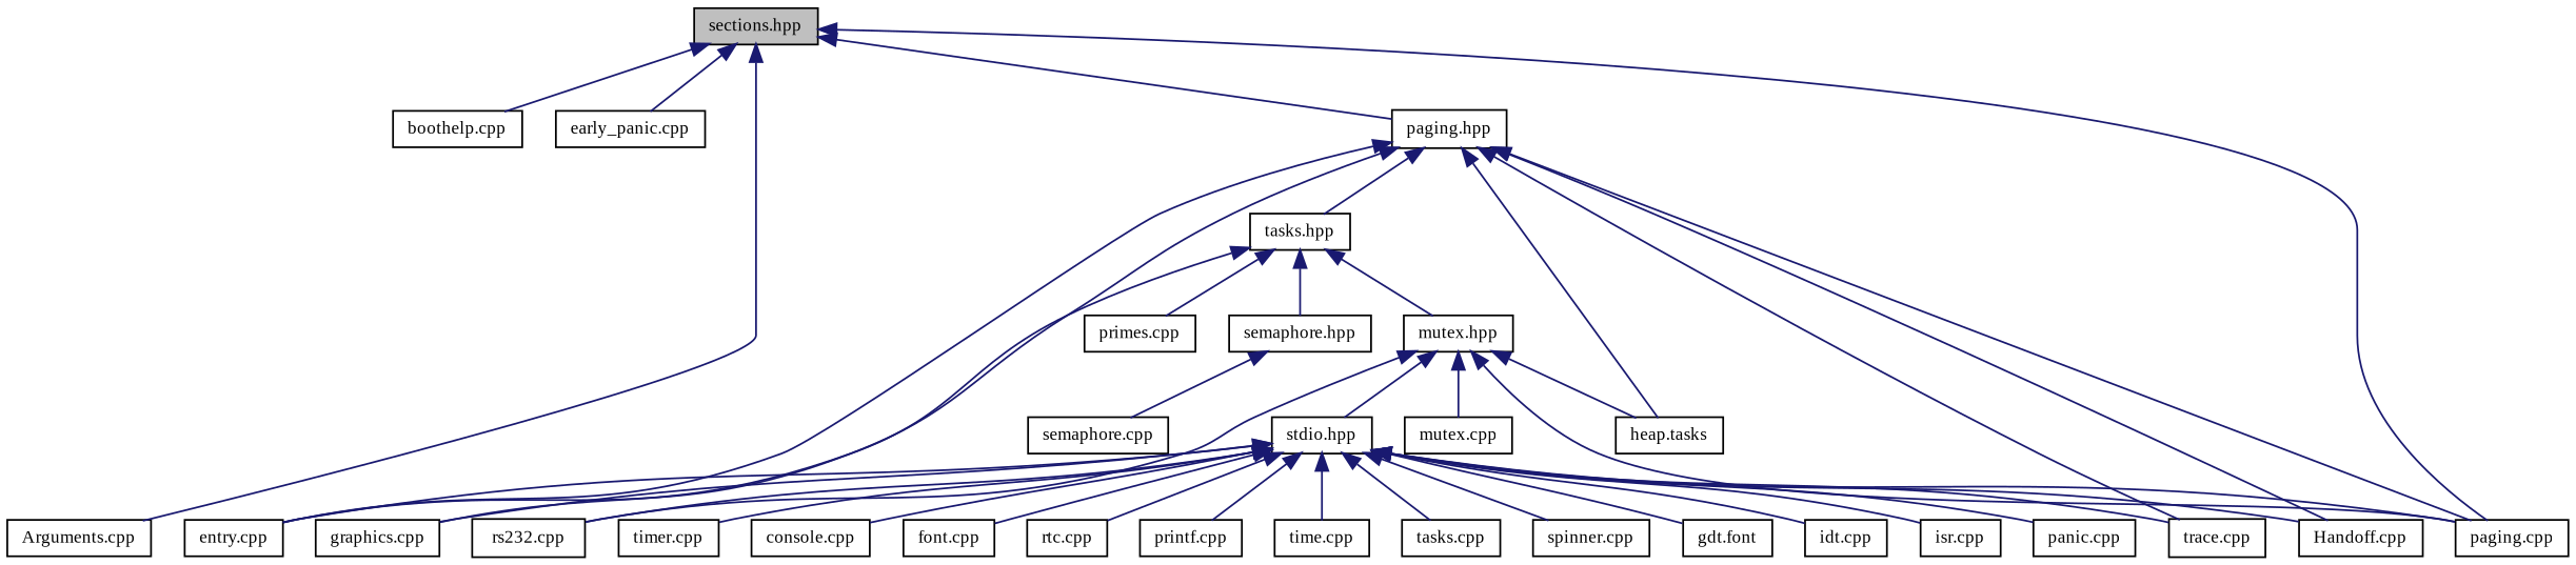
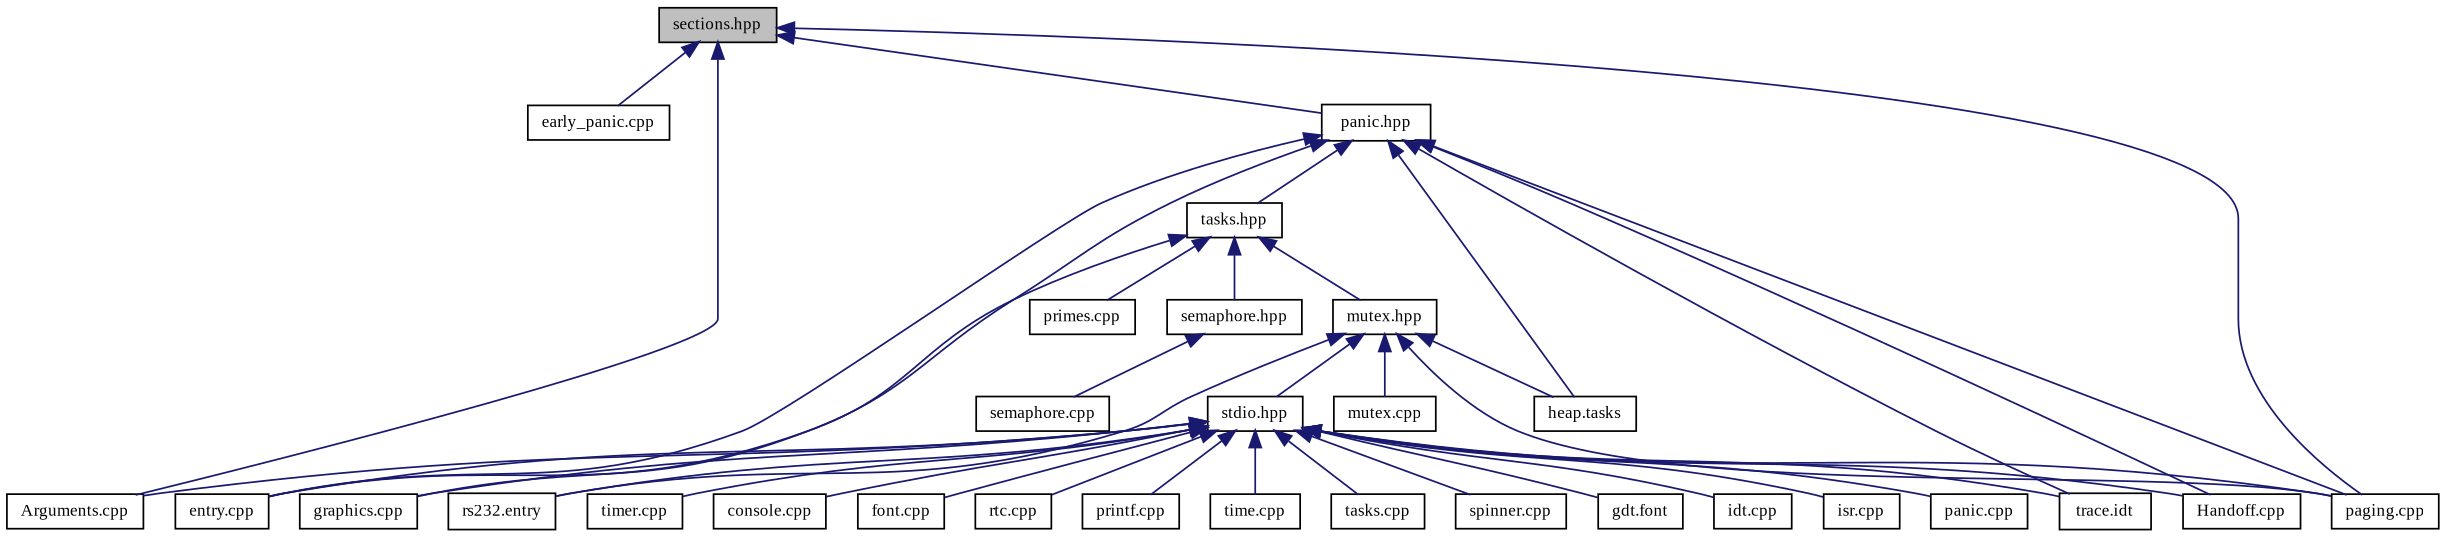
  digraph {
    fontname="Liberation Serif"
    node [color=black fillcolor=white fontname="Liberation Serif" fontsize=10 shape=record style=filled]
    edge [color=midnightblue dir=back fontname="Liberation Serif" fontsize=10 labelfontname=Helvetica labelfontsize=10 style=solid]
    n1 [fillcolor=grey75 fontcolor=black height=0.2 label="sections.hpp" width=0.4]
-   n2 [height=0.2 label="boothelp.cpp" width=0.4]
    n3 [height=0.2 label="early_panic.cpp" width=0.4]
    n4 [height=0.2 label="Arguments.cpp" width=0.4]
    n5 [height=0.2 label="paging.cpp" width=0.4]
-   n6 [height=0.2 label="paging.hpp" width=0.4]
+   n6 [height=0.2 label="panic.hpp" width=0.4]
    n7 [height=0.2 label="Handoff.cpp" width=0.4]
    n8 [height=0.2 label="graphics.cpp" width=0.4]
    n9 [height=0.2 label="entry.cpp" width=0.4]
    n10 [height=0.2 label="heap.tasks" width=0.4]
    n11 [height=0.2 label="tasks.hpp" width=0.4]
-   n12 [height=0.2 label="trace.cpp" width=0.4]
+   n12 [height=0.2 label="trace.idt" width=0.4]
    n13 [height=0.2 label="primes.cpp" width=0.4]
    n14 [height=0.2 label="mutex.hpp" width=0.4]
    n15 [height=0.2 label="semaphore.hpp" width=0.4]
-   n16 [height=0.2 label="rs232.cpp" width=0.4]
+   n16 [height=0.2 label="rs232.entry" width=0.4]
    n17 [height=0.2 label="mutex.cpp" width=0.4]
    n18 [height=0.2 label="stdio.hpp" width=0.4]
    n19 [height=0.2 label="tasks.cpp" width=0.4]
    n20 [height=0.2 label="semaphore.cpp" width=0.4]
    n21 [height=0.2 label="spinner.cpp" width=0.4]
    n22 [height=0.2 label="gdt.font" width=0.4]
    n23 [height=0.2 label="idt.cpp" width=0.4]
    n24 [height=0.2 label="isr.cpp" width=0.4]
    n25 [height=0.2 label="panic.cpp" width=0.4]
    n26 [height=0.2 label="timer.cpp" width=0.4]
    n27 [height=0.2 label="console.cpp" width=0.4]
    n28 [height=0.2 label="font.cpp" width=0.4]
    n29 [height=0.2 label="rtc.cpp" width=0.4]
    n30 [height=0.2 label="printf.cpp" width=0.4]
    n31 [height=0.2 label="time.cpp" width=0.4]
-   n1 -> n2
    n1 -> n3
    n1 -> n4
    n1 -> n5
    n1 -> n6
    n6 -> n5
    n6 -> n7
    n6 -> n8
    n6 -> n9
    n6 -> n10
    n6 -> n11
    n6 -> n12
    n11 -> n9
    n11 -> n13
    n11 -> n14
    n11 -> n15
    n14 -> n5
    n14 -> n10
    n14 -> n16
    n14 -> n17
    n14 -> n18
    n15 -> n20
+   n18 -> n4
    n18 -> n5
    n18 -> n7
    n18 -> n8
    n18 -> n9
    n18 -> n12
    n18 -> n16
    n18 -> n19
    n18 -> n21
    n18 -> n22
    n18 -> n23
    n18 -> n24
    n18 -> n25
    n18 -> n26
    n18 -> n27
    n18 -> n28
    n18 -> n29
    n18 -> n30
    n18 -> n31
  }
